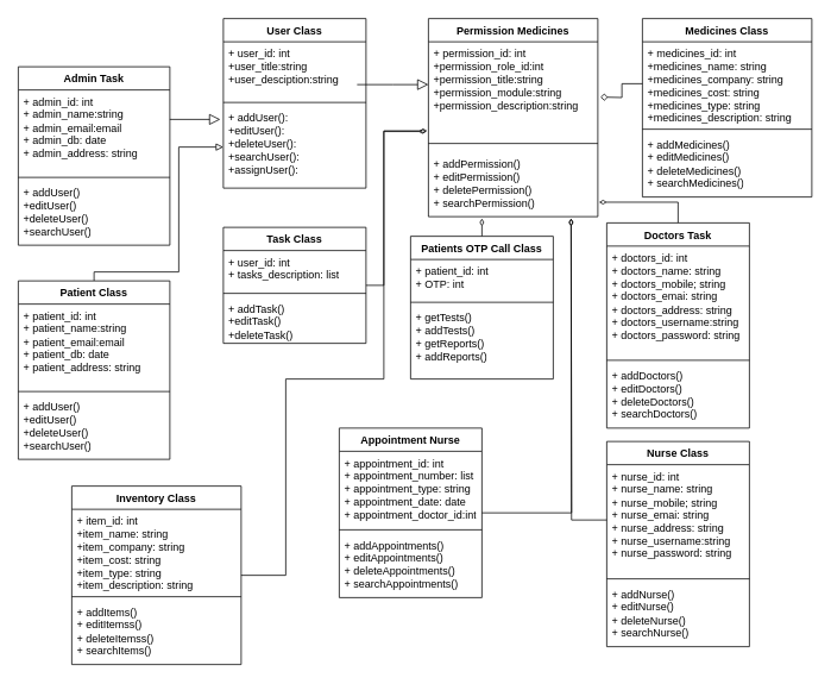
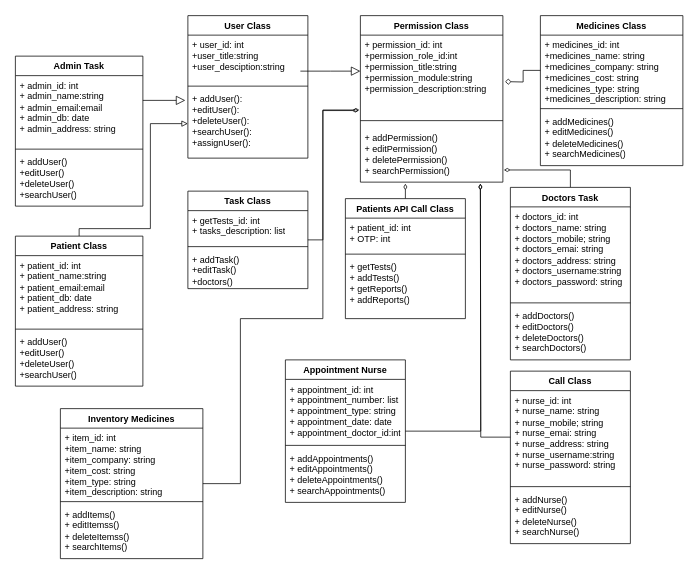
  <mxCell id="0" />
  <mxCell id="1" parent="0" />
  <mxCell id="2" value="" style="endArrow=block;endSize=10;endFill=0;shadow=0;strokeWidth=1;rounded=0;edgeStyle=elbowEdgeStyle;elbow=vertical;entryX=-0.021;entryY=0.154;entryDx=0;entryDy=0;entryPerimeter=0;" parent="1" target="6" edge="1"><mxGeometry width="160" relative="1" as="geometry"><mxPoint x="190" y="133" as="sourcePoint" /><mxPoint x="290" y="133" as="targetPoint" /></mxGeometry></mxCell>
  <mxCell id="3" value="User Class" style="swimlane;fontStyle=1;align=center;verticalAlign=top;childLayout=stackLayout;horizontal=1;startSize=26;horizontalStack=0;resizeParent=1;resizeParentMax=0;resizeLast=0;collapsible=1;marginBottom=0;whiteSpace=wrap;html=1;" vertex="1" parent="1"><mxGeometry x="250" y="20" width="160" height="190" as="geometry" /></mxCell>
  <mxCell id="4" value="+ user_id: int&lt;br&gt;+user_title:string&lt;br&gt;+user_desciption:string" style="text;strokeColor=none;fillColor=none;align=left;verticalAlign=top;spacingLeft=4;spacingRight=4;overflow=hidden;rotatable=0;points=[[0,0.5],[1,0.5]];portConstraint=eastwest;whiteSpace=wrap;html=1;" vertex="1" parent="3"><mxGeometry y="26" width="160" height="64" as="geometry" /></mxCell>
  <mxCell id="5" value="" style="line;strokeWidth=1;fillColor=none;align=left;verticalAlign=middle;spacingTop=-1;spacingLeft=3;spacingRight=3;rotatable=0;labelPosition=right;points=[];portConstraint=eastwest;strokeColor=inherit;" vertex="1" parent="3"><mxGeometry y="90" width="160" height="8" as="geometry" /></mxCell>
  <mxCell id="6" value="+ addUser():&lt;br&gt;+editUser():&lt;br&gt;+deleteUser():&lt;br&gt;+searchUser():&lt;br&gt;+assignUser():&lt;br&gt;&amp;nbsp;" style="text;strokeColor=none;fillColor=none;align=left;verticalAlign=top;spacingLeft=4;spacingRight=4;overflow=hidden;rotatable=0;points=[[0,0.5],[1,0.5]];portConstraint=eastwest;whiteSpace=wrap;html=1;" vertex="1" parent="3"><mxGeometry y="98" width="160" height="92" as="geometry" /></mxCell>
  <mxCell id="7" value="Admin Task" style="swimlane;fontStyle=1;align=center;verticalAlign=top;childLayout=stackLayout;horizontal=1;startSize=26;horizontalStack=0;resizeParent=1;resizeParentMax=0;resizeLast=0;collapsible=1;marginBottom=0;whiteSpace=wrap;html=1;" vertex="1" parent="1"><mxGeometry x="20" y="74" width="170" height="200" as="geometry" /></mxCell>
  <mxCell id="8" value="+ admin_id: int&lt;br&gt;+ admin_name:string&lt;br&gt;+ admin_email:email&lt;br&gt;+ admin_db: date&lt;br&gt;+ admin_address: string" style="text;strokeColor=none;fillColor=none;align=left;verticalAlign=top;spacingLeft=4;spacingRight=4;overflow=hidden;rotatable=0;points=[[0,0.5],[1,0.5]];portConstraint=eastwest;whiteSpace=wrap;html=1;" vertex="1" parent="7"><mxGeometry y="26" width="170" height="94" as="geometry" /></mxCell>
  <mxCell id="9" value="" style="line;strokeWidth=1;fillColor=none;align=left;verticalAlign=middle;spacingTop=-1;spacingLeft=3;spacingRight=3;rotatable=0;labelPosition=right;points=[];portConstraint=eastwest;strokeColor=inherit;" vertex="1" parent="7"><mxGeometry y="120" width="170" height="8" as="geometry" /></mxCell>
  <mxCell id="10" value="+ addUser()&lt;br&gt;+editUser()&lt;br&gt;+deleteUser()&lt;br&gt;+searchUser()&lt;br&gt;" style="text;strokeColor=none;fillColor=none;align=left;verticalAlign=top;spacingLeft=4;spacingRight=4;overflow=hidden;rotatable=0;points=[[0,0.5],[1,0.5]];portConstraint=eastwest;whiteSpace=wrap;html=1;" vertex="1" parent="7"><mxGeometry y="128" width="170" height="72" as="geometry" /></mxCell>
- <mxCell id="11" value="Permission Medicines" style="swimlane;fontStyle=1;align=center;verticalAlign=top;childLayout=stackLayout;horizontal=1;startSize=26;horizontalStack=0;resizeParent=1;resizeParentMax=0;resizeLast=0;collapsible=1;marginBottom=0;whiteSpace=wrap;html=1;" vertex="1" parent="1"><mxGeometry x="480" y="20" width="190" height="222" as="geometry" /></mxCell>
+ <mxCell id="11" value="Permission Class" style="swimlane;fontStyle=1;align=center;verticalAlign=top;childLayout=stackLayout;horizontal=1;startSize=26;horizontalStack=0;resizeParent=1;resizeParentMax=0;resizeLast=0;collapsible=1;marginBottom=0;whiteSpace=wrap;html=1;" vertex="1" parent="1"><mxGeometry x="480" y="20" width="190" height="222" as="geometry" /></mxCell>
  <mxCell id="12" value="+ permission_id: int&lt;br&gt;+permission_role_id:int&lt;br&gt;+permission_title:string&lt;br&gt;+permission_module:string&lt;br&gt;+permission_description:string" style="text;strokeColor=none;fillColor=none;align=left;verticalAlign=top;spacingLeft=4;spacingRight=4;overflow=hidden;rotatable=0;points=[[0,0.5],[1,0.5]];portConstraint=eastwest;whiteSpace=wrap;html=1;" vertex="1" parent="11"><mxGeometry y="26" width="190" height="104" as="geometry" /></mxCell>
  <mxCell id="13" value="" style="line;strokeWidth=1;fillColor=none;align=left;verticalAlign=middle;spacingTop=-1;spacingLeft=3;spacingRight=3;rotatable=0;labelPosition=right;points=[];portConstraint=eastwest;strokeColor=inherit;" vertex="1" parent="11"><mxGeometry y="130" width="190" height="20" as="geometry" /></mxCell>
  <mxCell id="14" value="+ addPermission()&lt;br&gt;+ editPermission()&lt;br&gt;+ deletePermission()&lt;br&gt;+ searchPermission()" style="text;strokeColor=none;fillColor=none;align=left;verticalAlign=top;spacingLeft=4;spacingRight=4;overflow=hidden;rotatable=0;points=[[0,0.5],[1,0.5]];portConstraint=eastwest;whiteSpace=wrap;html=1;" vertex="1" parent="11"><mxGeometry y="150" width="190" height="72" as="geometry" /></mxCell>
  <mxCell id="15" value="" style="endArrow=block;endSize=10;endFill=0;shadow=0;strokeWidth=1;rounded=0;edgeStyle=elbowEdgeStyle;elbow=vertical;" edge="1" parent="1"><mxGeometry width="160" relative="1" as="geometry"><mxPoint x="400" y="94" as="sourcePoint" /><mxPoint x="480" y="94" as="targetPoint" /></mxGeometry></mxCell>
  <mxCell id="16" style="edgeStyle=orthogonalEdgeStyle;rounded=0;orthogonalLoop=1;jettySize=auto;html=1;exitX=0.5;exitY=0;exitDx=0;exitDy=0;endArrow=block;endFill=0;" edge="1" parent="1" source="17" target="6"><mxGeometry relative="1" as="geometry"><Array as="points"><mxPoint x="200" y="304" /><mxPoint x="200" y="164" /></Array></mxGeometry></mxCell>
  <mxCell id="17" value="Patient Class" style="swimlane;fontStyle=1;align=center;verticalAlign=top;childLayout=stackLayout;horizontal=1;startSize=26;horizontalStack=0;resizeParent=1;resizeParentMax=0;resizeLast=0;collapsible=1;marginBottom=0;whiteSpace=wrap;html=1;" vertex="1" parent="1"><mxGeometry x="20" y="314" width="170" height="200" as="geometry" /></mxCell>
  <mxCell id="18" value="+ patient_id: int&lt;br&gt;+ patient_name:string&lt;br&gt;+ patient_email:email&lt;br&gt;+ patient_db: date&lt;br&gt;+ patient_address: string" style="text;strokeColor=none;fillColor=none;align=left;verticalAlign=top;spacingLeft=4;spacingRight=4;overflow=hidden;rotatable=0;points=[[0,0.5],[1,0.5]];portConstraint=eastwest;whiteSpace=wrap;html=1;" vertex="1" parent="17"><mxGeometry y="26" width="170" height="94" as="geometry" /></mxCell>
  <mxCell id="19" value="" style="line;strokeWidth=1;fillColor=none;align=left;verticalAlign=middle;spacingTop=-1;spacingLeft=3;spacingRight=3;rotatable=0;labelPosition=right;points=[];portConstraint=eastwest;strokeColor=inherit;" vertex="1" parent="17"><mxGeometry y="120" width="170" height="8" as="geometry" /></mxCell>
  <mxCell id="20" value="+ addUser()&lt;br&gt;+editUser()&lt;br&gt;+deleteUser()&lt;br&gt;+searchUser()&lt;br&gt;" style="text;strokeColor=none;fillColor=none;align=left;verticalAlign=top;spacingLeft=4;spacingRight=4;overflow=hidden;rotatable=0;points=[[0,0.5],[1,0.5]];portConstraint=eastwest;whiteSpace=wrap;html=1;" vertex="1" parent="17"><mxGeometry y="128" width="170" height="72" as="geometry" /></mxCell>
  <mxCell id="21" style="edgeStyle=orthogonalEdgeStyle;rounded=0;orthogonalLoop=1;jettySize=auto;html=1;entryX=-0.007;entryY=0.96;entryDx=0;entryDy=0;entryPerimeter=0;endArrow=diamondThin;endFill=0;" edge="1" parent="1" source="22" target="12"><mxGeometry relative="1" as="geometry"><Array as="points"><mxPoint x="430" y="319" /><mxPoint x="430" y="146" /></Array></mxGeometry></mxCell>
  <mxCell id="22" value="Task Class" style="swimlane;fontStyle=1;align=center;verticalAlign=top;childLayout=stackLayout;horizontal=1;startSize=26;horizontalStack=0;resizeParent=1;resizeParentMax=0;resizeLast=0;collapsible=1;marginBottom=0;whiteSpace=wrap;html=1;" vertex="1" parent="1"><mxGeometry x="250" y="254" width="160" height="130" as="geometry" /></mxCell>
- <mxCell id="23" value="+ user_id: int&lt;br&gt;+ tasks_description: list" style="text;strokeColor=none;fillColor=none;align=left;verticalAlign=top;spacingLeft=4;spacingRight=4;overflow=hidden;rotatable=0;points=[[0,0.5],[1,0.5]];portConstraint=eastwest;whiteSpace=wrap;html=1;" vertex="1" parent="22"><mxGeometry y="26" width="160" height="44" as="geometry" /></mxCell>
+ <mxCell id="23" value="+ getTests_id: int&lt;br&gt;+ tasks_description: list" style="text;strokeColor=none;fillColor=none;align=left;verticalAlign=top;spacingLeft=4;spacingRight=4;overflow=hidden;rotatable=0;points=[[0,0.5],[1,0.5]];portConstraint=eastwest;whiteSpace=wrap;html=1;" vertex="1" parent="22"><mxGeometry y="26" width="160" height="44" as="geometry" /></mxCell>
  <mxCell id="24" value="" style="line;strokeWidth=1;fillColor=none;align=left;verticalAlign=middle;spacingTop=-1;spacingLeft=3;spacingRight=3;rotatable=0;labelPosition=right;points=[];portConstraint=eastwest;strokeColor=inherit;" vertex="1" parent="22"><mxGeometry y="70" width="160" height="8" as="geometry" /></mxCell>
- <mxCell id="25" value="+ addTask()&lt;br&gt;+editTask()&lt;br&gt;+deleteTask()" style="text;strokeColor=none;fillColor=none;align=left;verticalAlign=top;spacingLeft=4;spacingRight=4;overflow=hidden;rotatable=0;points=[[0,0.5],[1,0.5]];portConstraint=eastwest;whiteSpace=wrap;html=1;" vertex="1" parent="22"><mxGeometry y="78" width="160" height="52" as="geometry" /></mxCell>
+ <mxCell id="25" value="+ addTask()&lt;br&gt;+editTask()&lt;br&gt;+doctors()" style="text;strokeColor=none;fillColor=none;align=left;verticalAlign=top;spacingLeft=4;spacingRight=4;overflow=hidden;rotatable=0;points=[[0,0.5],[1,0.5]];portConstraint=eastwest;whiteSpace=wrap;html=1;" vertex="1" parent="22"><mxGeometry y="78" width="160" height="52" as="geometry" /></mxCell>
  <mxCell id="26" value="Medicines Class" style="swimlane;fontStyle=1;align=center;verticalAlign=top;childLayout=stackLayout;horizontal=1;startSize=26;horizontalStack=0;resizeParent=1;resizeParentMax=0;resizeLast=0;collapsible=1;marginBottom=0;whiteSpace=wrap;html=1;" vertex="1" parent="1"><mxGeometry x="720" y="20" width="190" height="200" as="geometry" /></mxCell>
  <mxCell id="27" value="+ medicines_id: int&lt;br&gt;+medicines_name: string&lt;br&gt;+medicines_company: string&lt;br&gt;+medicines_cost: string&lt;br&gt;+medicines_type: string&lt;br&gt;+medicines_description: string" style="text;strokeColor=none;fillColor=none;align=left;verticalAlign=top;spacingLeft=4;spacingRight=4;overflow=hidden;rotatable=0;points=[[0,0.5],[1,0.5]];portConstraint=eastwest;whiteSpace=wrap;html=1;" vertex="1" parent="26"><mxGeometry y="26" width="190" height="94" as="geometry" /></mxCell>
  <mxCell id="28" value="" style="line;strokeWidth=1;fillColor=none;align=left;verticalAlign=middle;spacingTop=-1;spacingLeft=3;spacingRight=3;rotatable=0;labelPosition=right;points=[];portConstraint=eastwest;strokeColor=inherit;" vertex="1" parent="26"><mxGeometry y="120" width="190" height="8" as="geometry" /></mxCell>
  <mxCell id="29" value="+ addMedicines()&lt;br&gt;+ editMedicines()&lt;br&gt;+ deleteMedicines()&lt;br&gt;+ searchMedicines()" style="text;strokeColor=none;fillColor=none;align=left;verticalAlign=top;spacingLeft=4;spacingRight=4;overflow=hidden;rotatable=0;points=[[0,0.5],[1,0.5]];portConstraint=eastwest;whiteSpace=wrap;html=1;" vertex="1" parent="26"><mxGeometry y="128" width="190" height="72" as="geometry" /></mxCell>
  <mxCell id="30" style="edgeStyle=orthogonalEdgeStyle;rounded=0;orthogonalLoop=1;jettySize=auto;html=1;endArrow=diamond;endFill=0;" edge="1" parent="1" source="27"><mxGeometry relative="1" as="geometry"><mxPoint x="673" y="108" as="targetPoint" /></mxGeometry></mxCell>
  <mxCell id="31" style="edgeStyle=orthogonalEdgeStyle;rounded=0;orthogonalLoop=1;jettySize=auto;html=1;endArrow=diamondThin;endFill=0;" edge="1" parent="1" source="32"><mxGeometry relative="1" as="geometry"><mxPoint x="640" y="244" as="targetPoint" /></mxGeometry></mxCell>
  <mxCell id="32" value="Appointment Nurse" style="swimlane;fontStyle=1;align=center;verticalAlign=top;childLayout=stackLayout;horizontal=1;startSize=26;horizontalStack=0;resizeParent=1;resizeParentMax=0;resizeLast=0;collapsible=1;marginBottom=0;whiteSpace=wrap;html=1;" vertex="1" parent="1"><mxGeometry x="380" y="479" width="160" height="190" as="geometry" /></mxCell>
  <mxCell id="33" value="+ appointment_id: int&lt;br&gt;+ appointment_number: list&lt;br&gt;+ appointment_type: string&lt;br&gt;+ appointment_date: date&lt;br&gt;+ appointment_doctor_id:int" style="text;strokeColor=none;fillColor=none;align=left;verticalAlign=top;spacingLeft=4;spacingRight=4;overflow=hidden;rotatable=0;points=[[0,0.5],[1,0.5]];portConstraint=eastwest;whiteSpace=wrap;html=1;" vertex="1" parent="32"><mxGeometry y="26" width="160" height="84" as="geometry" /></mxCell>
  <mxCell id="34" value="" style="line;strokeWidth=1;fillColor=none;align=left;verticalAlign=middle;spacingTop=-1;spacingLeft=3;spacingRight=3;rotatable=0;labelPosition=right;points=[];portConstraint=eastwest;strokeColor=inherit;" vertex="1" parent="32"><mxGeometry y="110" width="160" height="8" as="geometry" /></mxCell>
  <mxCell id="35" value="+ addAppointments()&lt;br&gt;+ editAppointments()&lt;br&gt;+ deleteAppointments()&lt;br&gt;+ searchAppointments()" style="text;strokeColor=none;fillColor=none;align=left;verticalAlign=top;spacingLeft=4;spacingRight=4;overflow=hidden;rotatable=0;points=[[0,0.5],[1,0.5]];portConstraint=eastwest;whiteSpace=wrap;html=1;" vertex="1" parent="32"><mxGeometry y="118" width="160" height="72" as="geometry" /></mxCell>
  <mxCell id="36" style="edgeStyle=orthogonalEdgeStyle;rounded=0;orthogonalLoop=1;jettySize=auto;html=1;entryX=-0.012;entryY=0.967;entryDx=0;entryDy=0;entryPerimeter=0;endArrow=diamondThin;endFill=0;" edge="1" parent="1" source="37" target="12"><mxGeometry relative="1" as="geometry"><Array as="points"><mxPoint x="320" y="644" /><mxPoint x="320" y="424" /><mxPoint x="430" y="424" /><mxPoint x="430" y="147" /></Array></mxGeometry></mxCell>
- <mxCell id="37" value="Inventory Class" style="swimlane;fontStyle=1;align=center;verticalAlign=top;childLayout=stackLayout;horizontal=1;startSize=26;horizontalStack=0;resizeParent=1;resizeParentMax=0;resizeLast=0;collapsible=1;marginBottom=0;whiteSpace=wrap;html=1;" vertex="1" parent="1"><mxGeometry x="80" y="544" width="190" height="200" as="geometry" /></mxCell>
+ <mxCell id="37" value="Inventory Medicines" style="swimlane;fontStyle=1;align=center;verticalAlign=top;childLayout=stackLayout;horizontal=1;startSize=26;horizontalStack=0;resizeParent=1;resizeParentMax=0;resizeLast=0;collapsible=1;marginBottom=0;whiteSpace=wrap;html=1;" vertex="1" parent="1"><mxGeometry x="80" y="544" width="190" height="200" as="geometry" /></mxCell>
  <mxCell id="38" value="+ item_id: int&lt;br&gt;+item_name: string&lt;br&gt;+item_company: string&lt;br&gt;+item_cost: string&lt;br&gt;+item_type: string&lt;br&gt;+item_description: string" style="text;strokeColor=none;fillColor=none;align=left;verticalAlign=top;spacingLeft=4;spacingRight=4;overflow=hidden;rotatable=0;points=[[0,0.5],[1,0.5]];portConstraint=eastwest;whiteSpace=wrap;html=1;" vertex="1" parent="37"><mxGeometry y="26" width="190" height="94" as="geometry" /></mxCell>
  <mxCell id="39" value="" style="line;strokeWidth=1;fillColor=none;align=left;verticalAlign=middle;spacingTop=-1;spacingLeft=3;spacingRight=3;rotatable=0;labelPosition=right;points=[];portConstraint=eastwest;strokeColor=inherit;" vertex="1" parent="37"><mxGeometry y="120" width="190" height="8" as="geometry" /></mxCell>
  <mxCell id="40" value="+ addItems()&lt;br&gt;+ editItemss()&lt;br&gt;+ deleteItemss()&lt;br&gt;+ searchItems()" style="text;strokeColor=none;fillColor=none;align=left;verticalAlign=top;spacingLeft=4;spacingRight=4;overflow=hidden;rotatable=0;points=[[0,0.5],[1,0.5]];portConstraint=eastwest;whiteSpace=wrap;html=1;" vertex="1" parent="37"><mxGeometry y="128" width="190" height="72" as="geometry" /></mxCell>
  <mxCell id="41" style="edgeStyle=orthogonalEdgeStyle;rounded=0;orthogonalLoop=1;jettySize=auto;html=1;entryX=1.007;entryY=0.775;entryDx=0;entryDy=0;entryPerimeter=0;endArrow=diamondThin;endFill=0;" edge="1" parent="1" source="42" target="14"><mxGeometry relative="1" as="geometry" /></mxCell>
  <mxCell id="42" value="Doctors Task" style="swimlane;fontStyle=1;align=center;verticalAlign=top;childLayout=stackLayout;horizontal=1;startSize=26;horizontalStack=0;resizeParent=1;resizeParentMax=0;resizeLast=0;collapsible=1;marginBottom=0;whiteSpace=wrap;html=1;" vertex="1" parent="1"><mxGeometry x="680" y="249" width="160" height="230" as="geometry" /></mxCell>
  <mxCell id="43" value="+ doctors_id: int&lt;br&gt;+ doctors_name: string&lt;br&gt;+ doctors_mobile; string&lt;br&gt;+ doctors_emai: string&lt;br&gt;+ doctors_address: string&lt;br&gt;+ doctors_username:string&lt;br&gt;+ doctors_password: string&lt;br&gt;" style="text;strokeColor=none;fillColor=none;align=left;verticalAlign=top;spacingLeft=4;spacingRight=4;overflow=hidden;rotatable=0;points=[[0,0.5],[1,0.5]];portConstraint=eastwest;whiteSpace=wrap;html=1;" vertex="1" parent="42"><mxGeometry y="26" width="160" height="124" as="geometry" /></mxCell>
  <mxCell id="44" value="" style="line;strokeWidth=1;fillColor=none;align=left;verticalAlign=middle;spacingTop=-1;spacingLeft=3;spacingRight=3;rotatable=0;labelPosition=right;points=[];portConstraint=eastwest;strokeColor=inherit;" vertex="1" parent="42"><mxGeometry y="150" width="160" height="8" as="geometry" /></mxCell>
  <mxCell id="45" value="+ addDoctors()&lt;br&gt;+ editDoctors()&lt;br&gt;+ deleteDoctors()&lt;br&gt;+ searchDoctors()" style="text;strokeColor=none;fillColor=none;align=left;verticalAlign=top;spacingLeft=4;spacingRight=4;overflow=hidden;rotatable=0;points=[[0,0.5],[1,0.5]];portConstraint=eastwest;whiteSpace=wrap;html=1;" vertex="1" parent="42"><mxGeometry y="158" width="160" height="72" as="geometry" /></mxCell>
  <mxCell id="46" value="" style="edgeStyle=orthogonalEdgeStyle;rounded=0;orthogonalLoop=1;jettySize=auto;html=1;endArrow=diamondThin;endFill=0;" edge="1" parent="1" source="47"><mxGeometry relative="1" as="geometry"><mxPoint x="540" y="244" as="targetPoint" /></mxGeometry></mxCell>
- <mxCell id="47" value="Patients OTP Call Class" style="swimlane;fontStyle=1;align=center;verticalAlign=top;childLayout=stackLayout;horizontal=1;startSize=26;horizontalStack=0;resizeParent=1;resizeParentMax=0;resizeLast=0;collapsible=1;marginBottom=0;whiteSpace=wrap;html=1;" vertex="1" parent="1"><mxGeometry x="460" y="264" width="160" height="160" as="geometry" /></mxCell>
+ <mxCell id="47" value="Patients API Call Class" style="swimlane;fontStyle=1;align=center;verticalAlign=top;childLayout=stackLayout;horizontal=1;startSize=26;horizontalStack=0;resizeParent=1;resizeParentMax=0;resizeLast=0;collapsible=1;marginBottom=0;whiteSpace=wrap;html=1;" vertex="1" parent="1"><mxGeometry x="460" y="264" width="160" height="160" as="geometry" /></mxCell>
  <mxCell id="48" value="+ patient_id: int&lt;br&gt;+ OTP: int" style="text;strokeColor=none;fillColor=none;align=left;verticalAlign=top;spacingLeft=4;spacingRight=4;overflow=hidden;rotatable=0;points=[[0,0.5],[1,0.5]];portConstraint=eastwest;whiteSpace=wrap;html=1;" vertex="1" parent="47"><mxGeometry y="26" width="160" height="44" as="geometry" /></mxCell>
  <mxCell id="49" value="" style="line;strokeWidth=1;fillColor=none;align=left;verticalAlign=middle;spacingTop=-1;spacingLeft=3;spacingRight=3;rotatable=0;labelPosition=right;points=[];portConstraint=eastwest;strokeColor=inherit;" vertex="1" parent="47"><mxGeometry y="70" width="160" height="8" as="geometry" /></mxCell>
  <mxCell id="50" value="+ getTests()&lt;br&gt;+ addTests()&lt;br&gt;+ getReports()&lt;br&gt;+ addReports()&lt;br&gt;" style="text;strokeColor=none;fillColor=none;align=left;verticalAlign=top;spacingLeft=4;spacingRight=4;overflow=hidden;rotatable=0;points=[[0,0.5],[1,0.5]];portConstraint=eastwest;whiteSpace=wrap;html=1;" vertex="1" parent="47"><mxGeometry y="78" width="160" height="82" as="geometry" /></mxCell>
- <mxCell id="51" value="Nurse Class" style="swimlane;fontStyle=1;align=center;verticalAlign=top;childLayout=stackLayout;horizontal=1;startSize=26;horizontalStack=0;resizeParent=1;resizeParentMax=0;resizeLast=0;collapsible=1;marginBottom=0;whiteSpace=wrap;html=1;" vertex="1" parent="1"><mxGeometry x="680" y="494" width="160" height="230" as="geometry" /></mxCell>
+ <mxCell id="51" value="Call Class" style="swimlane;fontStyle=1;align=center;verticalAlign=top;childLayout=stackLayout;horizontal=1;startSize=26;horizontalStack=0;resizeParent=1;resizeParentMax=0;resizeLast=0;collapsible=1;marginBottom=0;whiteSpace=wrap;html=1;" vertex="1" parent="1"><mxGeometry x="680" y="494" width="160" height="230" as="geometry" /></mxCell>
  <mxCell id="52" style="edgeStyle=orthogonalEdgeStyle;rounded=0;orthogonalLoop=1;jettySize=auto;html=1;endArrow=diamondThin;endFill=0;" edge="1" parent="51" source="53"><mxGeometry relative="1" as="geometry"><mxPoint x="-40" y="-250" as="targetPoint" /></mxGeometry></mxCell>
  <mxCell id="53" value="+ nurse_id: int&lt;br&gt;+ nurse_name: string&lt;br&gt;+ nurse_mobile; string&lt;br&gt;+ nurse_emai: string&lt;br&gt;+ nurse_address: string&lt;br&gt;+ nurse_username:string&lt;br&gt;+ nurse_password: string" style="text;strokeColor=none;fillColor=none;align=left;verticalAlign=top;spacingLeft=4;spacingRight=4;overflow=hidden;rotatable=0;points=[[0,0.5],[1,0.5]];portConstraint=eastwest;whiteSpace=wrap;html=1;" vertex="1" parent="51"><mxGeometry y="26" width="160" height="124" as="geometry" /></mxCell>
  <mxCell id="54" value="" style="line;strokeWidth=1;fillColor=none;align=left;verticalAlign=middle;spacingTop=-1;spacingLeft=3;spacingRight=3;rotatable=0;labelPosition=right;points=[];portConstraint=eastwest;strokeColor=inherit;" vertex="1" parent="51"><mxGeometry y="150" width="160" height="8" as="geometry" /></mxCell>
  <mxCell id="55" value="+ addNurse()&lt;br&gt;+ editNurse()&lt;br&gt;+ deleteNurse()&lt;br&gt;+ searchNurse()" style="text;strokeColor=none;fillColor=none;align=left;verticalAlign=top;spacingLeft=4;spacingRight=4;overflow=hidden;rotatable=0;points=[[0,0.5],[1,0.5]];portConstraint=eastwest;whiteSpace=wrap;html=1;" vertex="1" parent="51"><mxGeometry y="158" width="160" height="72" as="geometry" /></mxCell>
